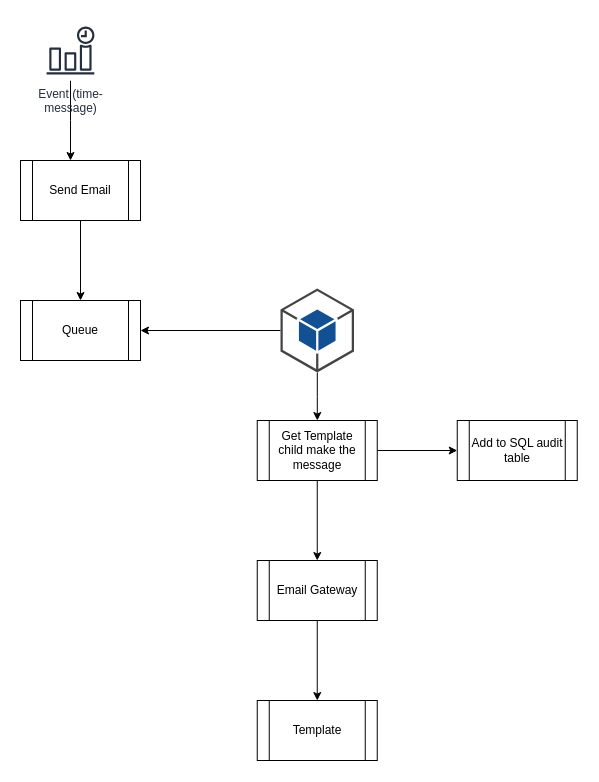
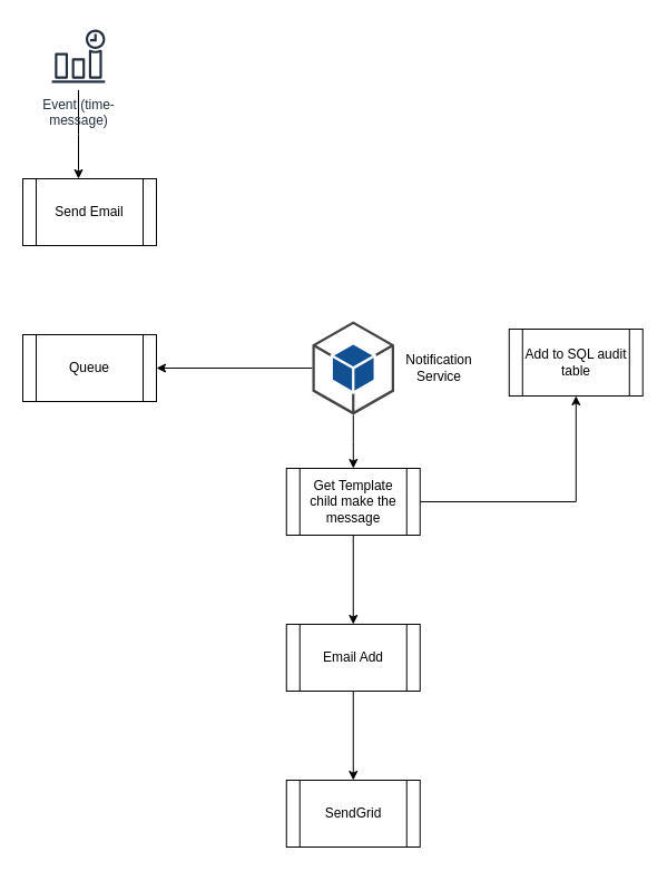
  <mxCell id="0" />
  <mxCell id="1" parent="0" />
  <mxCell id="2" value="" style="edgeStyle=orthogonalEdgeStyle;rounded=0;orthogonalLoop=1;jettySize=auto;html=1;" edge="1" parent="1" source="3"><mxGeometry relative="1" as="geometry"><mxPoint x="70" y="160" as="targetPoint" /></mxGeometry></mxCell>
  <mxCell id="3" value="Event (time-&#10;message)" style="sketch=0;outlineConnect=0;fontColor=#232F3E;gradientColor=none;strokeColor=#232F3E;fillColor=#ffffff;dashed=0;verticalLabelPosition=bottom;verticalAlign=top;align=center;html=1;fontSize=12;fontStyle=0;aspect=fixed;shape=mxgraph.aws4.resourceIcon;resIcon=mxgraph.aws4.event_time_based;" vertex="1" parent="1"><mxGeometry x="40" y="20" width="60" height="60" as="geometry" /></mxCell>
- <mxCell id="4" value="" style="edgeStyle=orthogonalEdgeStyle;rounded=0;orthogonalLoop=1;jettySize=auto;html=1;" edge="1" parent="1" source="5" target="6"><mxGeometry relative="1" as="geometry" /></mxCell>
  <mxCell id="5" value="Send Email" style="shape=process;whiteSpace=wrap;html=1;backgroundOutline=1;" vertex="1" parent="1"><mxGeometry x="20" y="160" width="120" height="60" as="geometry" /></mxCell>
  <mxCell id="6" value="Queue" style="shape=process;whiteSpace=wrap;html=1;backgroundOutline=1;" vertex="1" parent="1"><mxGeometry x="20" y="300" width="120" height="60" as="geometry" /></mxCell>
+ <mxCell id="7" value="Notification Service" style="text;html=1;strokeColor=none;fillColor=none;align=center;verticalAlign=middle;whiteSpace=wrap;rounded=0;" vertex="1" parent="1"><mxGeometry x="364" y="315" width="60" height="30" as="geometry" /></mxCell>
  <mxCell id="8" value="" style="endArrow=classic;html=1;rounded=0;entryX=1;entryY=0.5;entryDx=0;entryDy=0;" edge="1" parent="1" source="13" target="6"><mxGeometry width="50" height="50" relative="1" as="geometry"><mxPoint x="304" y="330" as="sourcePoint" /><mxPoint x="320" y="270" as="targetPoint" /></mxGeometry></mxCell>
  <mxCell id="9" value="" style="edgeStyle=orthogonalEdgeStyle;rounded=0;orthogonalLoop=1;jettySize=auto;html=1;" edge="1" parent="1" source="11" target="15"><mxGeometry relative="1" as="geometry" /></mxCell>
  <mxCell id="10" value="" style="edgeStyle=orthogonalEdgeStyle;rounded=0;orthogonalLoop=1;jettySize=auto;html=1;" edge="1" parent="1" source="11" target="17"><mxGeometry relative="1" as="geometry" /></mxCell>
  <mxCell id="11" value="Get Template child make the message" style="shape=process;whiteSpace=wrap;html=1;backgroundOutline=1;" vertex="1" parent="1"><mxGeometry x="256.75" y="420" width="120" height="60" as="geometry" /></mxCell>
  <mxCell id="12" value="" style="edgeStyle=orthogonalEdgeStyle;rounded=0;orthogonalLoop=1;jettySize=auto;html=1;" edge="1" parent="1" source="13" target="11"><mxGeometry relative="1" as="geometry" /></mxCell>
  <mxCell id="13" value="" style="outlineConnect=0;dashed=0;verticalLabelPosition=bottom;verticalAlign=top;align=center;html=1;shape=mxgraph.aws3.android;fillColor=#115193;gradientColor=none;" vertex="1" parent="1"><mxGeometry x="280" y="288" width="73.5" height="84" as="geometry" /></mxCell>
  <mxCell id="14" value="" style="edgeStyle=orthogonalEdgeStyle;rounded=0;orthogonalLoop=1;jettySize=auto;html=1;" edge="1" parent="1" source="15" target="16"><mxGeometry relative="1" as="geometry" /></mxCell>
- <mxCell id="15" value="Email Gateway" style="shape=process;whiteSpace=wrap;html=1;backgroundOutline=1;" vertex="1" parent="1"><mxGeometry x="256.75" y="560" width="120" height="60" as="geometry" /></mxCell>
- <mxCell id="16" value="Template" style="shape=process;whiteSpace=wrap;html=1;backgroundOutline=1;" vertex="1" parent="1"><mxGeometry x="256.75" y="700" width="120" height="60" as="geometry" /></mxCell>
- <mxCell id="17" value="Add to SQL audit table" style="shape=process;whiteSpace=wrap;html=1;backgroundOutline=1;" vertex="1" parent="1"><mxGeometry x="456.75" y="420" width="120" height="60" as="geometry" /></mxCell>
+ <mxCell id="15" value="Email Add" style="shape=process;whiteSpace=wrap;html=1;backgroundOutline=1;" vertex="1" parent="1"><mxGeometry x="256.75" y="560" width="120" height="60" as="geometry" /></mxCell>
+ <mxCell id="16" value="SendGrid" style="shape=process;whiteSpace=wrap;html=1;backgroundOutline=1;" vertex="1" parent="1"><mxGeometry x="256.75" y="700" width="120" height="60" as="geometry" /></mxCell>
+ <mxCell id="17" value="Add to SQL audit table" style="shape=process;whiteSpace=wrap;html=1;backgroundOutline=1;" vertex="1" parent="1"><mxGeometry x="456.75" y="295" width="120" height="60" as="geometry" /></mxCell>
